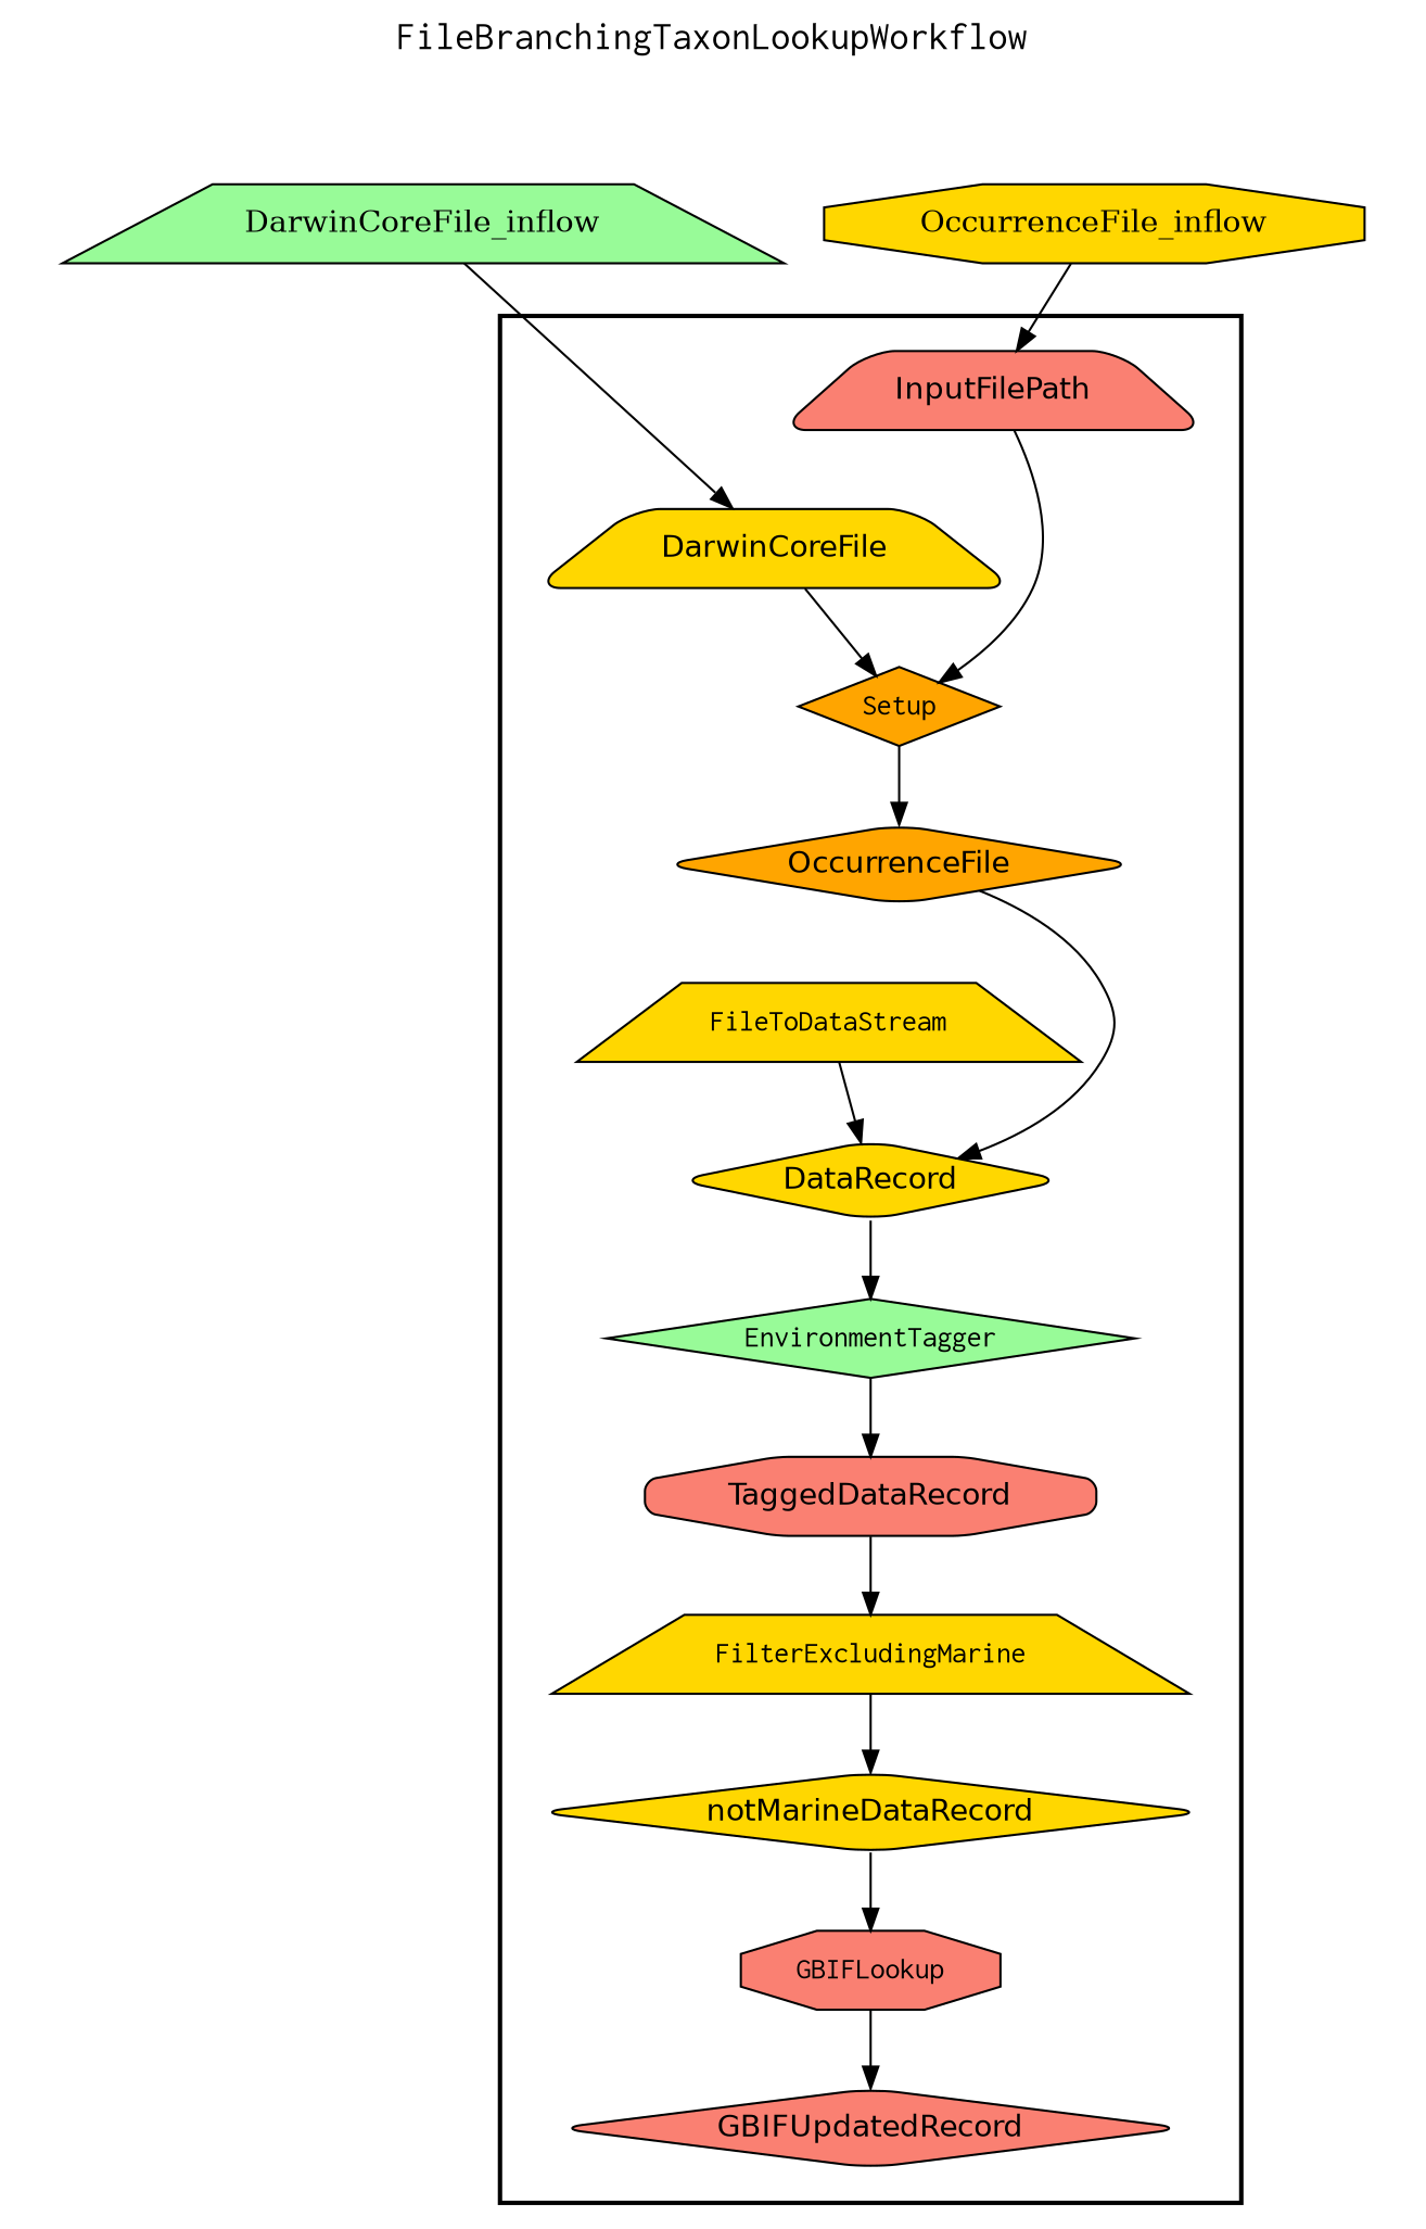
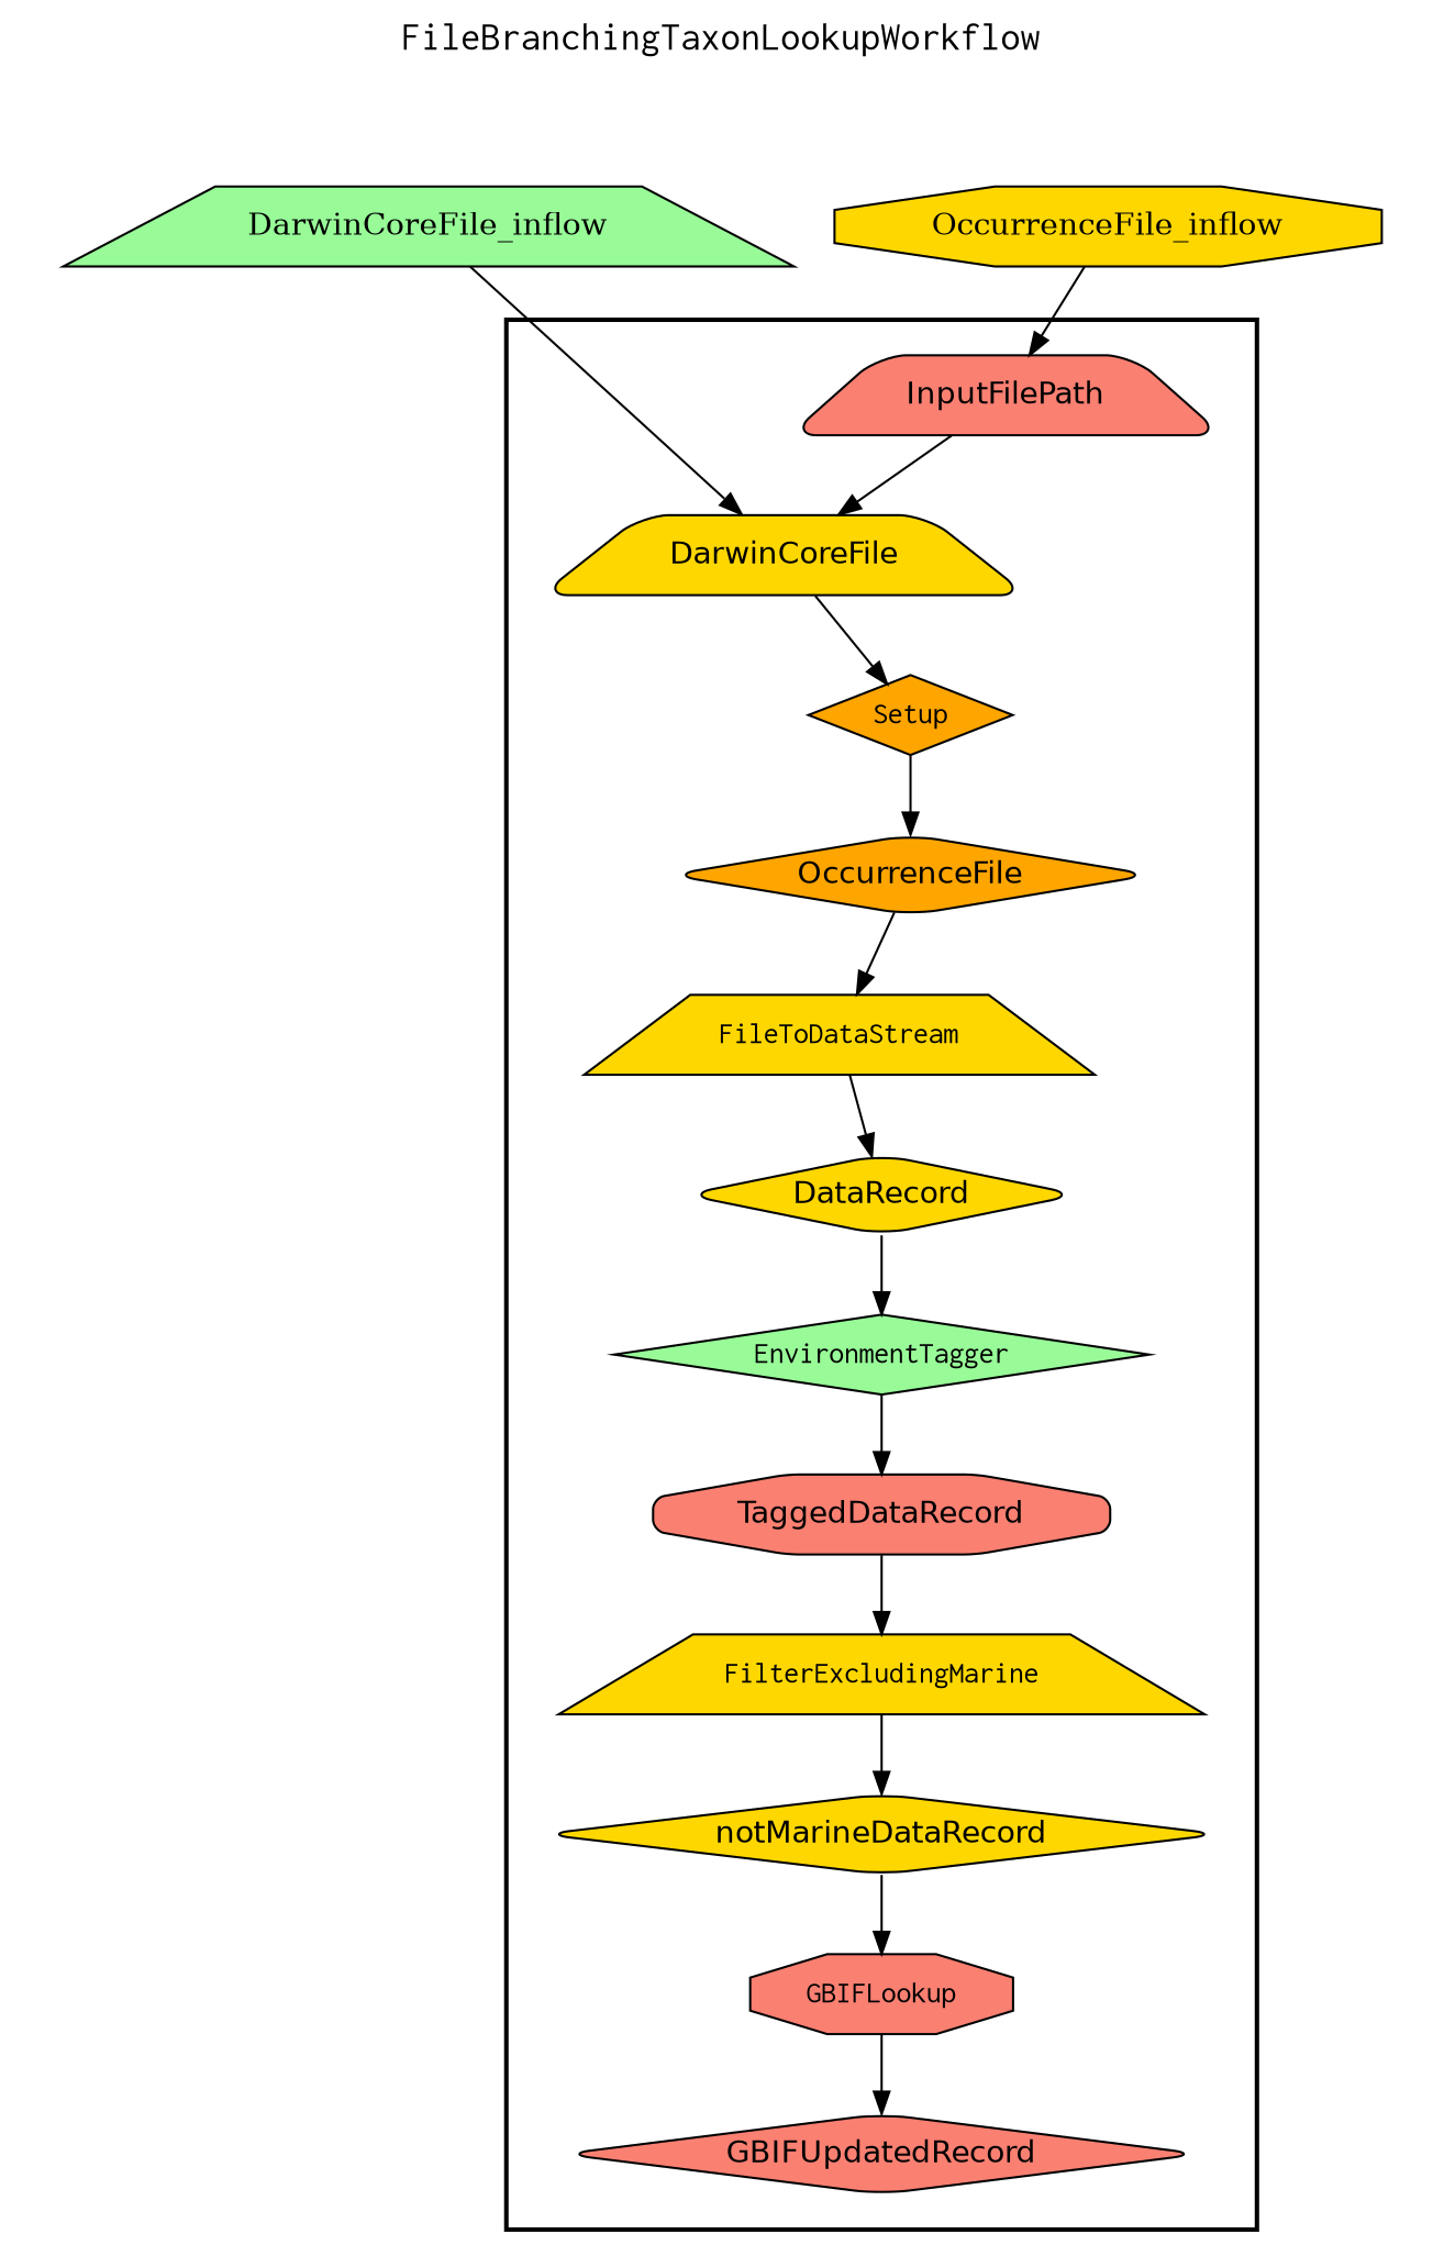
  digraph {
    fontname=Courier
    fontsize=18
    label=FileBranchingTaxonLookupWorkflow
    labelloc=t
    rankdir=TB
    node [fillcolor=gold fontname=Helvetica peripheries=1 shape=diamond style=filled]
    FilterExcludingMarine [fontname=Courier shape=trapezium]
    EnvironmentTagger [fillcolor=palegreen fontname=Courier]
    FileToDataStream [fontname=Courier shape=trapezium]
    Setup [fillcolor=orange fontname=Courier]
    GBIFLookup [fillcolor=salmon fontname=Courier shape=octagon]
    DarwinCoreFile [shape=trapezium style="rounded,filled"]
    OccurrenceFile [fillcolor=orange style="rounded,filled"]
    DataRecord [style="rounded,filled"]
    TaggedDataRecord [fillcolor=salmon shape=octagon style="rounded,filled"]
    notMarineDataRecord [style="rounded,filled"]
    GBIFUpdatedRecord [fillcolor=salmon style="rounded,filled"]
    InputFilePath [fillcolor=salmon shape=trapezium style="rounded,filled"]
    DarwinCoreFile_inflow [fillcolor=palegreen shape=trapezium width=0.2 fontname=""]
    n14 [label=OccurrenceFile_inflow shape=octagon width=0.2 fontname=""]
    subgraph cluster_1 {
      color=black
      label=""
      penwidth=2
      subgraph cluster_2 {
        color=white
        label=""
        penwidth=2
        FilterExcludingMarine
        EnvironmentTagger
        FileToDataStream
        Setup
        GBIFLookup
        DarwinCoreFile
        OccurrenceFile
        DataRecord
        TaggedDataRecord
        notMarineDataRecord
        GBIFUpdatedRecord
        InputFilePath
      }
    }
    subgraph cluster_3 {
      color=white
      label=""
      penwidth=2
      subgraph cluster_4 {
        color=white
        label=""
        penwidth=2
        DarwinCoreFile_inflow
        n14
      }
    }
    subgraph cluster_5 {
      color=white
      label=""
      penwidth=2
      subgraph cluster_6 {
        color=white
        label=""
        penwidth=2
      }
    }
    FilterExcludingMarine -> notMarineDataRecord
    EnvironmentTagger -> TaggedDataRecord
    FileToDataStream -> DataRecord
    Setup -> OccurrenceFile
    GBIFLookup -> GBIFUpdatedRecord
    DarwinCoreFile -> Setup
-   OccurrenceFile -> DataRecord
+   OccurrenceFile -> FileToDataStream
    DataRecord -> EnvironmentTagger
    TaggedDataRecord -> FilterExcludingMarine
    notMarineDataRecord -> GBIFLookup
-   InputFilePath -> Setup
+   InputFilePath -> DarwinCoreFile
    DarwinCoreFile_inflow -> DarwinCoreFile
    n14 -> InputFilePath
  }
